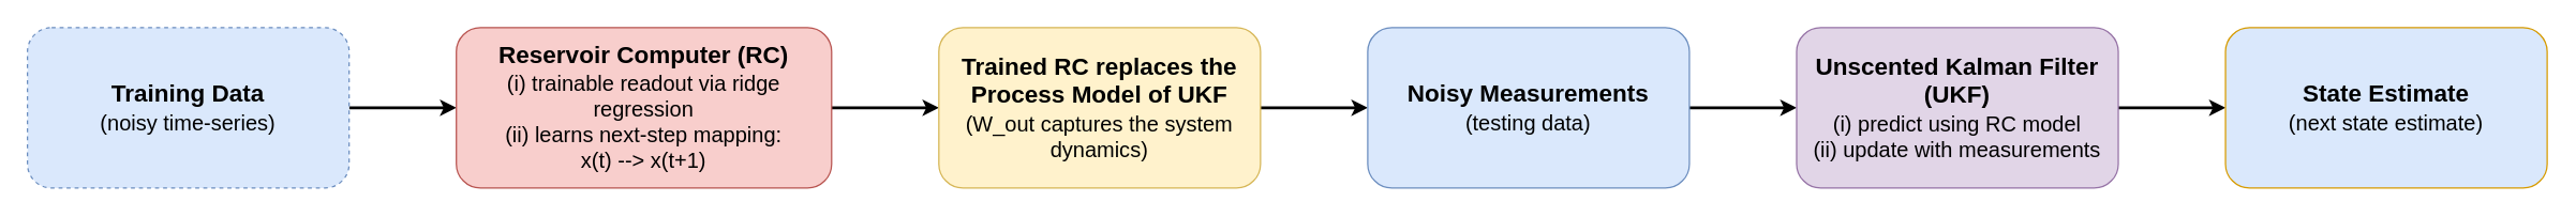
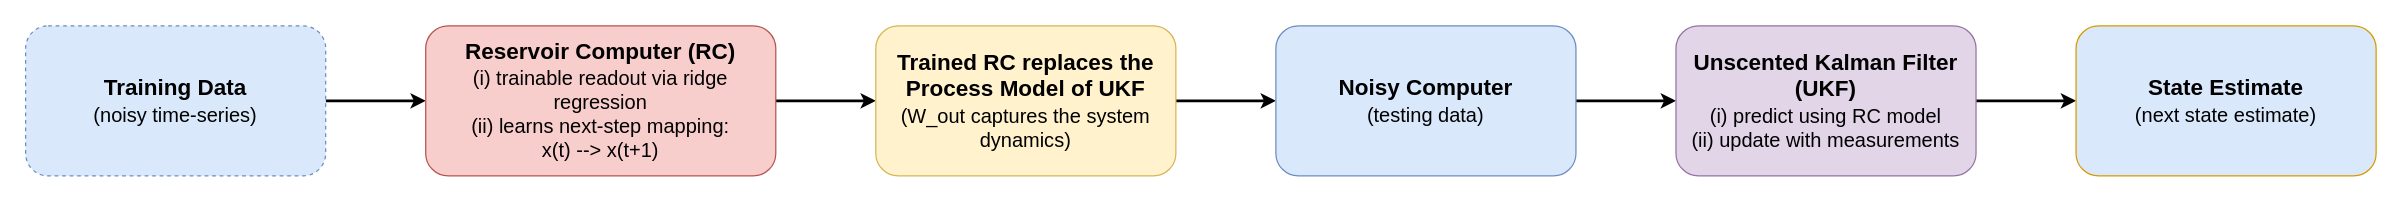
  <mxCell id="0" />
  <mxCell id="1" parent="0" />
  <mxCell id="2" style="edgeStyle=orthogonalEdgeStyle;rounded=0;orthogonalLoop=1;jettySize=auto;html=1;entryX=0;entryY=0.5;entryDx=0;entryDy=0;strokeWidth=2;" edge="1" parent="1" source="3" target="5"><mxGeometry relative="1" as="geometry" /></mxCell>
  <mxCell id="3" value="&lt;div&gt;&lt;font style=&quot;font-size: 18px;&quot;&gt;&lt;b&gt;Training Data&lt;/b&gt;&lt;/font&gt;&lt;/div&gt;&lt;div&gt;&lt;font size=&quot;3&quot;&gt;(noisy time-series)&lt;/font&gt;&lt;/div&gt;" style="rounded=1;whiteSpace=wrap;html=1;fillColor=#dae8fc;strokeColor=#6c8ebf;dashed=1;" vertex="1" parent="1"><mxGeometry x="20" y="20" width="240" height="120" as="geometry" /></mxCell>
  <mxCell id="4" style="edgeStyle=orthogonalEdgeStyle;rounded=0;orthogonalLoop=1;jettySize=auto;html=1;entryX=0;entryY=0.5;entryDx=0;entryDy=0;strokeWidth=2;" edge="1" parent="1" source="5" target="7"><mxGeometry relative="1" as="geometry" /></mxCell>
  <mxCell id="5" value="&lt;div&gt;&lt;font style=&quot;font-size: 18px;&quot;&gt;&lt;b&gt;Reservoir Computer (RC)&lt;/b&gt;&lt;/font&gt;&lt;/div&gt;&lt;div&gt;&lt;font size=&quot;3&quot;&gt;(i) trainable readout via ridge regression&lt;/font&gt;&lt;/div&gt;&lt;div&gt;&lt;font size=&quot;3&quot;&gt;(ii) learns next-step mapping:&lt;/font&gt;&lt;/div&gt;&lt;div&gt;&lt;font size=&quot;3&quot;&gt;x(t) --&amp;gt; x(t+1)&lt;/font&gt;&lt;/div&gt;" style="rounded=1;whiteSpace=wrap;html=1;fillColor=#f8cecc;strokeColor=#b85450;" vertex="1" parent="1"><mxGeometry x="340" y="20" width="280" height="120" as="geometry" /></mxCell>
  <mxCell id="6" style="edgeStyle=orthogonalEdgeStyle;rounded=0;orthogonalLoop=1;jettySize=auto;html=1;entryX=0;entryY=0.5;entryDx=0;entryDy=0;strokeWidth=2;" edge="1" parent="1" source="7" target="9"><mxGeometry relative="1" as="geometry" /></mxCell>
  <mxCell id="7" value="&lt;div&gt;&lt;font style=&quot;font-size: 18px;&quot;&gt;&lt;b&gt;Trained RC replaces the Process Model of UKF&lt;/b&gt;&lt;/font&gt;&lt;/div&gt;&lt;div&gt;&lt;font size=&quot;3&quot;&gt;(W_out captures the system dynamics)&lt;/font&gt;&lt;/div&gt;" style="rounded=1;whiteSpace=wrap;html=1;fillColor=#fff2cc;strokeColor=#d6b656;" vertex="1" parent="1"><mxGeometry x="700" y="20" width="240" height="120" as="geometry" /></mxCell>
  <mxCell id="8" style="edgeStyle=orthogonalEdgeStyle;rounded=0;orthogonalLoop=1;jettySize=auto;html=1;entryX=0;entryY=0.5;entryDx=0;entryDy=0;strokeWidth=2;" edge="1" parent="1" source="9" target="11"><mxGeometry relative="1" as="geometry" /></mxCell>
- <mxCell id="9" value="&lt;div&gt;&lt;font style=&quot;font-size: 18px;&quot;&gt;&lt;b&gt;Noisy Measurements&lt;/b&gt;&lt;/font&gt;&lt;/div&gt;&lt;div&gt;&lt;font size=&quot;3&quot;&gt;(testing data)&lt;/font&gt;&lt;/div&gt;" style="rounded=1;whiteSpace=wrap;html=1;fillColor=#dae8fc;strokeColor=#6c8ebf;" vertex="1" parent="1"><mxGeometry x="1020" y="20" width="240" height="120" as="geometry" /></mxCell>
+ <mxCell id="9" value="&lt;div&gt;&lt;font style=&quot;font-size: 18px;&quot;&gt;&lt;b&gt;Noisy Computer&lt;/b&gt;&lt;/font&gt;&lt;/div&gt;&lt;div&gt;&lt;font size=&quot;3&quot;&gt;(testing data)&lt;/font&gt;&lt;/div&gt;" style="rounded=1;whiteSpace=wrap;html=1;fillColor=#dae8fc;strokeColor=#6c8ebf;" vertex="1" parent="1"><mxGeometry x="1020" y="20" width="240" height="120" as="geometry" /></mxCell>
  <mxCell id="10" style="edgeStyle=orthogonalEdgeStyle;rounded=0;orthogonalLoop=1;jettySize=auto;html=1;entryX=0;entryY=0.5;entryDx=0;entryDy=0;strokeWidth=2;" edge="1" parent="1" source="11" target="12"><mxGeometry relative="1" as="geometry" /></mxCell>
  <mxCell id="11" value="&lt;div&gt;&lt;font style=&quot;font-size: 18px;&quot;&gt;&lt;b&gt;Unscented Kalman Filter (UKF)&lt;/b&gt;&lt;/font&gt;&lt;/div&gt;&lt;div&gt;&lt;font size=&quot;3&quot;&gt;(i) predict using RC model&lt;/font&gt;&lt;/div&gt;&lt;div&gt;&lt;font size=&quot;3&quot;&gt;(ii) update with measurements&lt;/font&gt;&lt;/div&gt;" style="rounded=1;whiteSpace=wrap;html=1;fillColor=#e1d5e7;strokeColor=#9673a6;" vertex="1" parent="1"><mxGeometry x="1340" y="20" width="240" height="120" as="geometry" /></mxCell>
  <mxCell id="12" value="&lt;div&gt;&lt;font style=&quot;font-size: 18px;&quot;&gt;&lt;b&gt;State Estimate&lt;/b&gt;&lt;/font&gt;&lt;/div&gt;&lt;div&gt;&lt;font size=&quot;3&quot;&gt;(next state estimate)&lt;/font&gt;&lt;/div&gt;" style="rounded=1;whiteSpace=wrap;html=1;fillColor=#dae8fc;strokeColor=#d79b00;" vertex="1" parent="1"><mxGeometry x="1660" y="20" width="240" height="120" as="geometry" /></mxCell>
